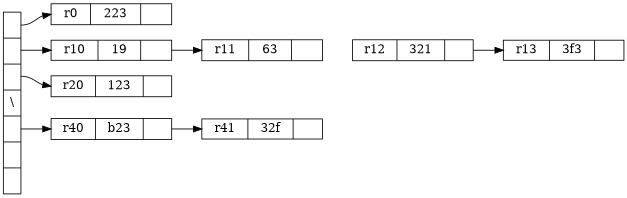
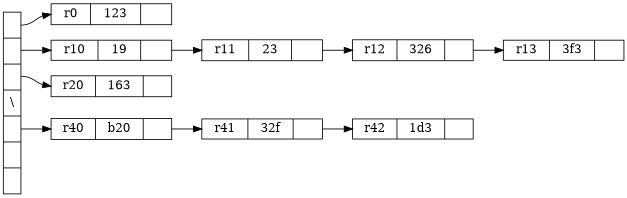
  digraph {
    rankdir=LR
    node [shape=record]
    edge [headport=e tailport=p]
    n1 [height=3 label="<p0> | <p1> | <p2> | <p3> \\\n                 | <p4> | | " width=.1]
-   n2 [height=.1 label="{<e> r0 | 223 | <p> }" width=2]
+   n2 [height=.1 label="{<e> r0 | 123 | <p> }" width=2]
    n3 [height=.1 label="{<e> r10 | 19 | <p> }" width=2]
-   n4 [height=.1 label="{<e> r20 | 123 | <p> }" width=2]
-   n5 [height=.1 label="{<e> r40 | b23 | <p> }" width=2]
-   n6 [height=.1 label="{<e> r11 | 63 | <p> }" width=2]
+   n4 [height=.1 label="{<e> r20 | 163 | <p> }" width=2]
+   n5 [height=.1 label="{<e> r40 | b20 | <p> }" width=2]
+   n6 [height=.1 label="{<e> r11 | 23 | <p> }" width=2]
    n7 [height=.1 label="{<e> r41 | 32f | <p> }" width=2]
-   n8 [height=.1 label="{<e> r12 | 321 | <p> }" width=2]
+   n8 [height=.1 label="{<e> r12 | 326 | <p> }" width=2]
    n9 [height=.1 label="{<e> r13 | 3f3 | <p> }" width=2]
+   n10 [height=.1 label="{<e> r42 | 1d3 | <p> }" width=2]
    n1 -> n2 [tailport=p0]
    n1 -> n3 [tailport=p1]
    n1 -> n4 [tailport=p2]
    n1 -> n5 [tailport=p4]
    n3 -> n6
    n5 -> n7
+   n6 -> n8
+   n7 -> n10
    n8 -> n9
  }
